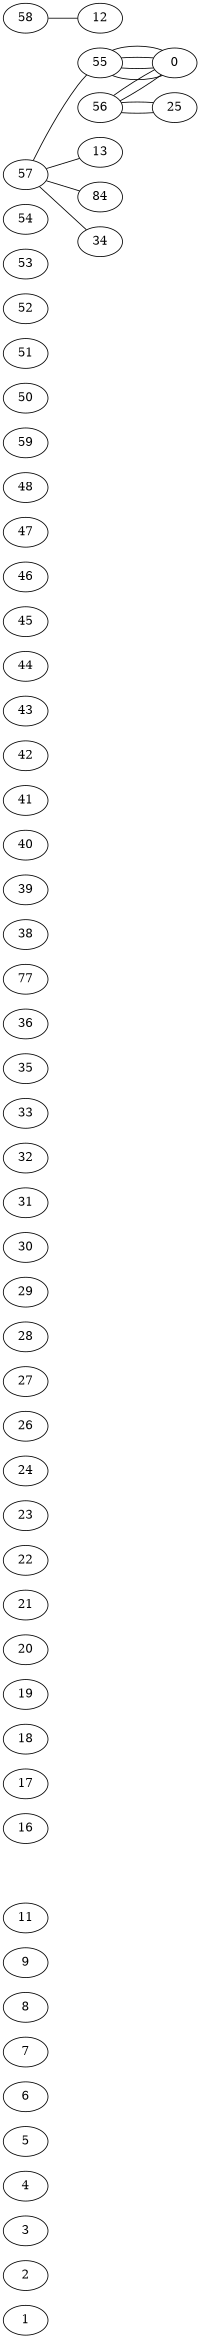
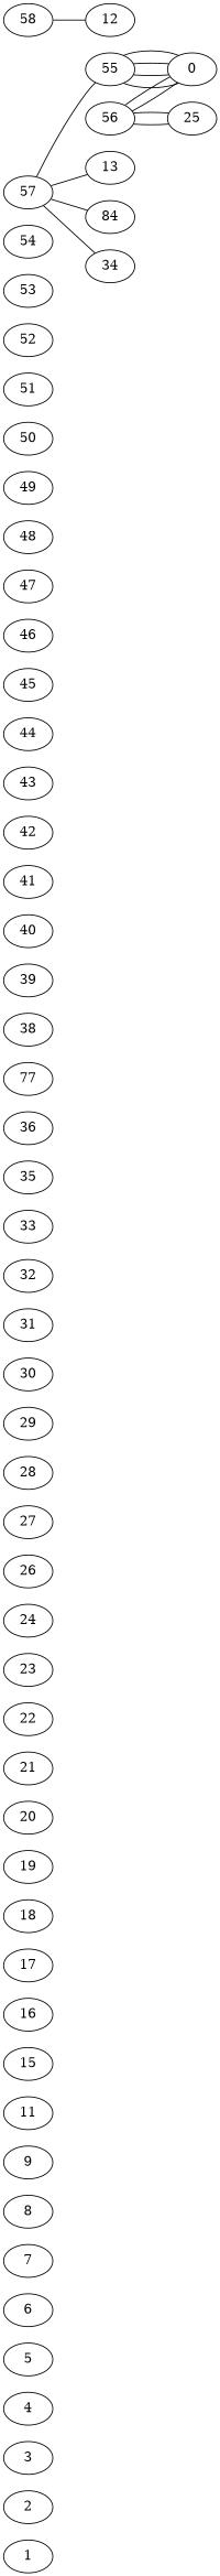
  graph {
    rankdir=LR
    1
    2
    3
    4
    5
    6
    7
    8
    9
    11
+   15
    16
    17
    18
    19
    20
    21
    22
    23
    24
    26
    27
    28
    29
    30
    31
    32
    33
    35
    36
    n31 [label=77]
    38
    39
    40
    41
    42
    43
    44
    45
    46
    47
    48
-   49 [label=59]
+   49
    50
    51
    52
    53
    54
    55
    0
    56
    25
    57
    13
    n55 [label=84]
    34
    58
    12
    55 -- 0
    55 -- 0
    55 -- 0
    55 -- 0
    56 -- 0
    56 -- 0
    56 -- 25
    56 -- 25
    57 -- 55
    57 -- 13
    57 -- n55
    57 -- 34
    58 -- 12
  }
